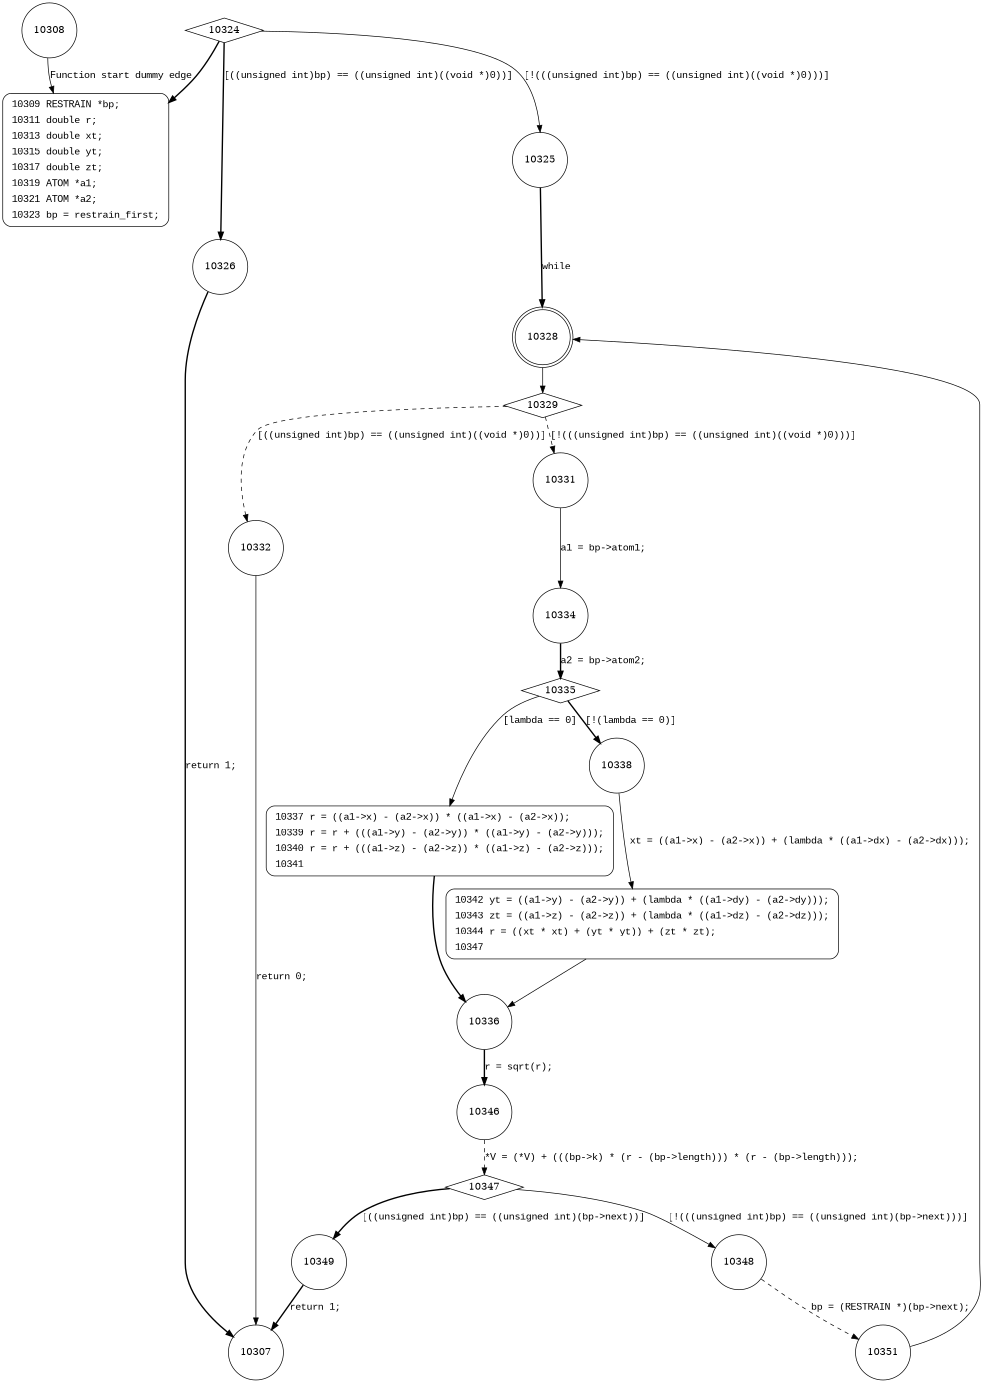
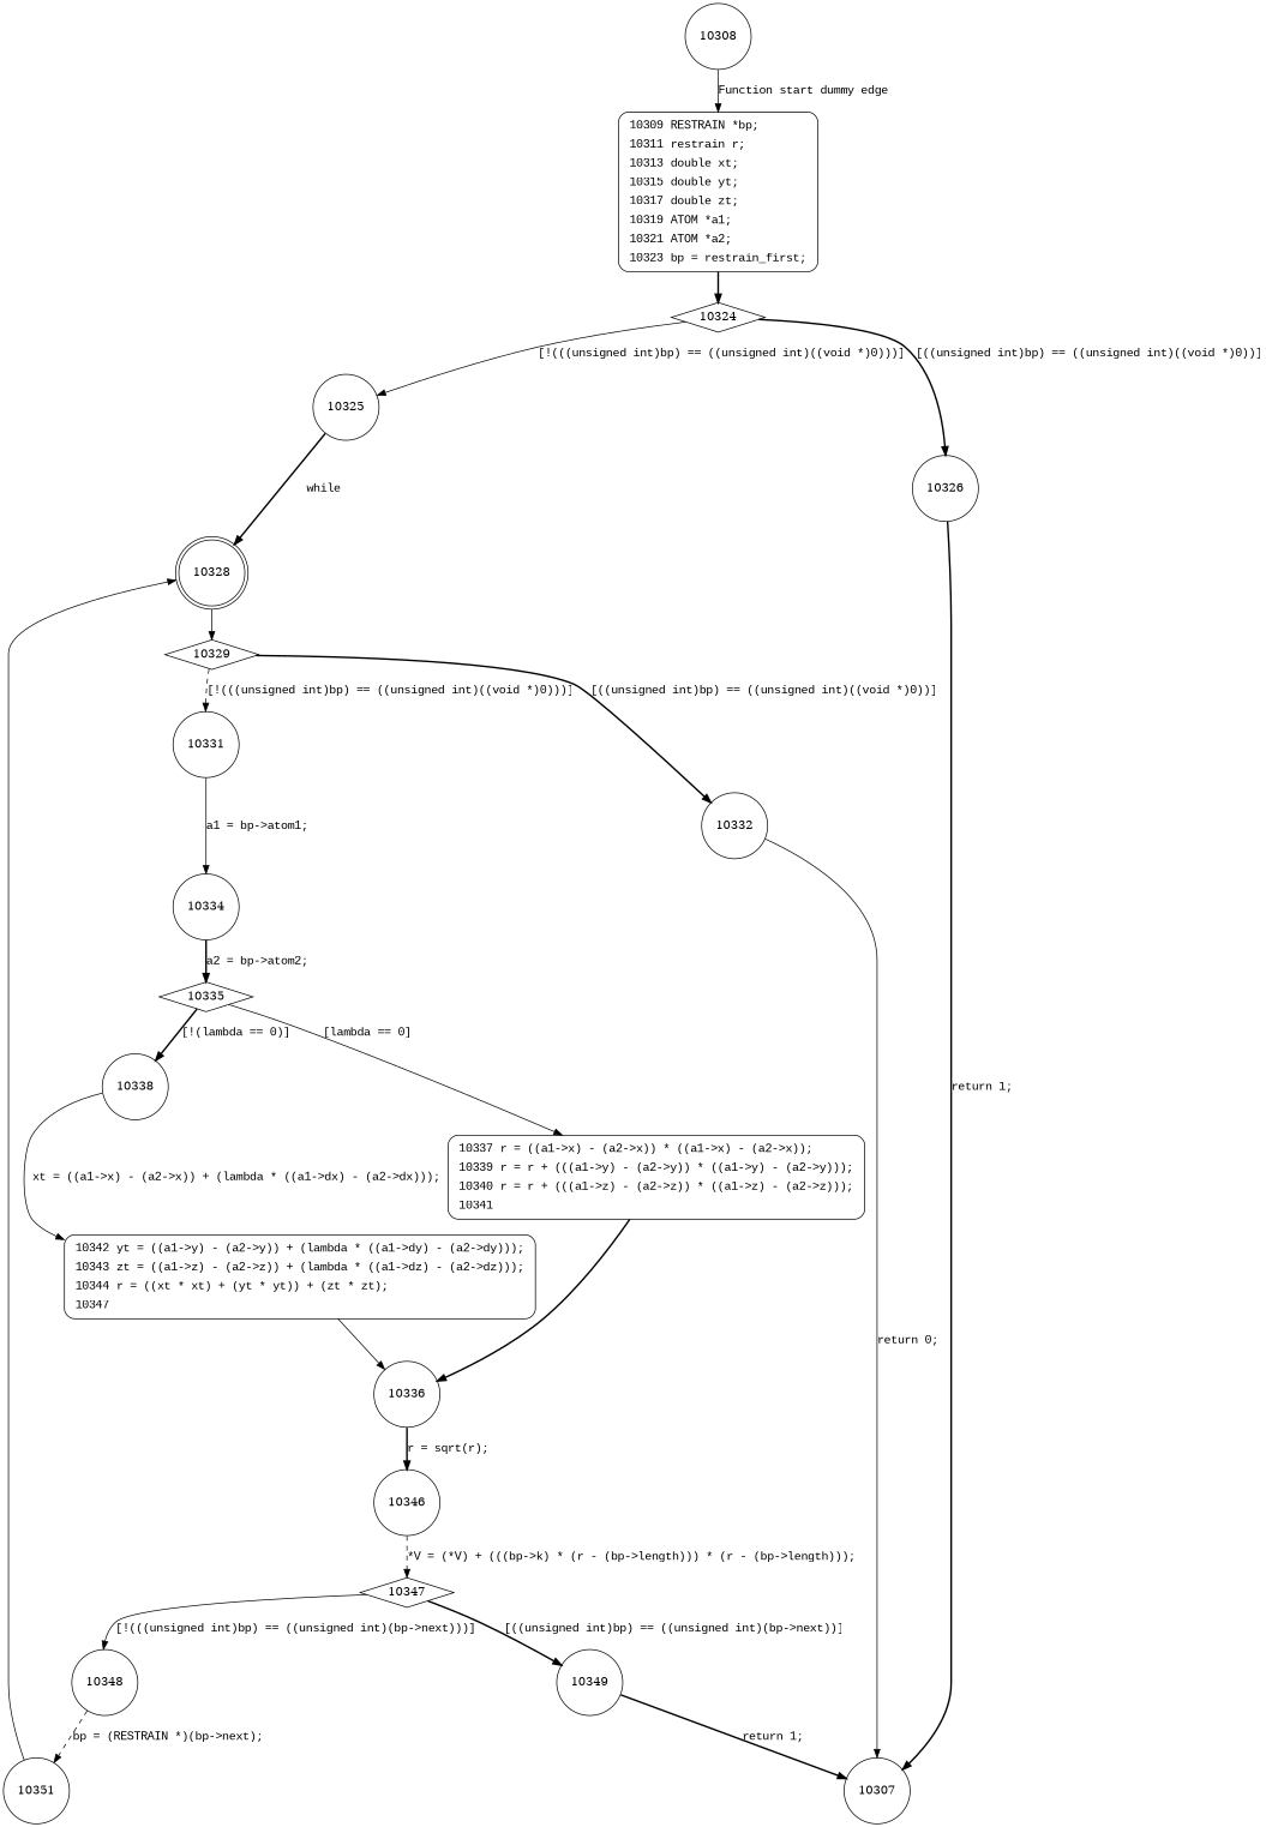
  digraph {
    node [shape=circle]
    edge [style=bold fontname="Courier New"]
-   n1 [fillcolor=white fontname="Courier New" label=<<table border="0" cellborder="0" cellpadding="3" bgcolor="white"><tr><td align="right">10309</td><td align="left">RESTRAIN *bp;</td></tr><tr><td align="right">10311</td><td align="left">double r;</td></tr><tr><td align="right">10313</td><td align="left">double xt;</td></tr><tr><td align="right">10315</td><td align="left">double yt;</td></tr><tr><td align="right">10317</td><td align="left">double zt;</td></tr><tr><td align="right">10319</td><td align="left">ATOM *a1;</td></tr><tr><td align="right">10321</td><td align="left">ATOM *a2;</td></tr><tr><td align="right">10323</td><td align="left">bp = restrain_first;</td></tr></table>> penwidth=1 shape=Mrecord style="filled,bold"]
+   n1 [fillcolor=white fontname="Courier New" label=<<table border="0" cellborder="0" cellpadding="3" bgcolor="white"><tr><td align="right">10309</td><td align="left">RESTRAIN *bp;</td></tr><tr><td align="right">10311</td><td align="left">restrain r;</td></tr><tr><td align="right">10313</td><td align="left">double xt;</td></tr><tr><td align="right">10315</td><td align="left">double yt;</td></tr><tr><td align="right">10317</td><td align="left">double zt;</td></tr><tr><td align="right">10319</td><td align="left">ATOM *a1;</td></tr><tr><td align="right">10321</td><td align="left">ATOM *a2;</td></tr><tr><td align="right">10323</td><td align="left">bp = restrain_first;</td></tr></table>> penwidth=1 shape=Mrecord style="filled,bold"]
    10308
    10324 [shape=diamond]
    10325
    10326
    10328 [shape=doublecircle]
    10307
    10329 [shape=diamond]
    10331
    10332
    10334
    10335 [shape=diamond]
    10338
    n14 [fillcolor=white fontname="Courier New" label=<<table border="0" cellborder="0" cellpadding="3" bgcolor="white"><tr><td align="right">10337</td><td align="left">r = ((a1-&gt;x) - (a2-&gt;x)) * ((a1-&gt;x) - (a2-&gt;x));</td></tr><tr><td align="right">10339</td><td align="left">r = r + (((a1-&gt;y) - (a2-&gt;y)) * ((a1-&gt;y) - (a2-&gt;y)));</td></tr><tr><td align="right">10340</td><td align="left">r = r + (((a1-&gt;z) - (a2-&gt;z)) * ((a1-&gt;z) - (a2-&gt;z)));</td></tr><tr><td align="right">10341</td><td align="left"></td></tr></table>> penwidth=1 shape=Mrecord style="filled,bold"]
    n15 [fillcolor=white fontname="Courier New" label=<<table border="0" cellborder="0" cellpadding="3" bgcolor="white"><tr><td align="right">10342</td><td align="left">yt = ((a1-&gt;y) - (a2-&gt;y)) + (lambda * ((a1-&gt;dy) - (a2-&gt;dy)));</td></tr><tr><td align="right">10343</td><td align="left">zt = ((a1-&gt;z) - (a2-&gt;z)) + (lambda * ((a1-&gt;dz) - (a2-&gt;dz)));</td></tr><tr><td align="right">10344</td><td align="left">r = ((xt * xt) + (yt * yt)) + (zt * zt);</td></tr><tr><td align="right">10347</td><td align="left"></td></tr></table>> penwidth=1 shape=Mrecord style="filled,bold"]
    10336
    10346
    10347 [shape=diamond]
    10348
    10349
    10351
-   10324 -> n1 [fontname=""]
+   n1 -> 10324 [fontname=""]
    10308 -> n1 [label="Function start dummy edge" style=solid]
    10324 -> 10325 [label="[!(((unsigned int)bp) == ((unsigned int)((void *)0)))]" style=solid]
    10324 -> 10326 [label="[((unsigned int)bp) == ((unsigned int)((void *)0))]"]
    10325 -> 10328 [label=while]
    10326 -> 10307 [label="return 1;"]
    10328 -> 10329 [style=solid]
    10329 -> 10331 [label="[!(((unsigned int)bp) == ((unsigned int)((void *)0)))]" style=dashed]
-   10329 -> 10332 [label="[((unsigned int)bp) == ((unsigned int)((void *)0))]" style=dashed]
+   10329 -> 10332 [label="[((unsigned int)bp) == ((unsigned int)((void *)0))]"]
    10331 -> 10334 [label="a1 = bp->atom1;" style=solid]
    10332 -> 10307 [label="return 0;" style=solid]
    10334 -> 10335 [label="a2 = bp->atom2;"]
    10335 -> 10338 [label="[!(lambda == 0)]"]
    10335 -> n14 [label="[lambda == 0]" style=solid]
    10338 -> n15 [label="xt = ((a1->x) - (a2->x)) + (lambda * ((a1->dx) - (a2->dx)));" style=solid]
    n14 -> 10336 [fontname=""]
    n15 -> 10336 [style=solid fontname=""]
    10336 -> 10346 [label="r = sqrt(r);"]
    10346 -> 10347 [label="*V = (*V) + (((bp->k) * (r - (bp->length))) * (r - (bp->length)));" style=dashed]
    10347 -> 10348 [label="[!(((unsigned int)bp) == ((unsigned int)(bp->next)))]" style=solid]
    10347 -> 10349 [label="[((unsigned int)bp) == ((unsigned int)(bp->next))]"]
    10348 -> 10351 [label="bp = (RESTRAIN *)(bp->next);" style=dashed]
    10349 -> 10307 [label="return 1;"]
    10351 -> 10328 [style=solid]
  }
